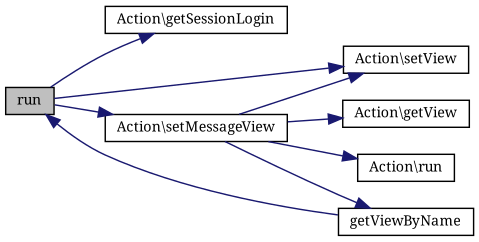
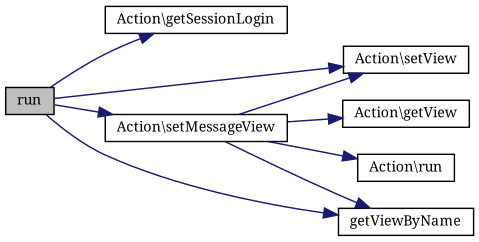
  digraph {
    rankdir=LR
    fontname="Noto Serif"
    node [color=black fillcolor=white fontname="Noto Serif" fontsize=10 shape=record style=filled]
    edge [color=midnightblue fontname="Noto Serif" fontsize=10 labelfontname=Helvetica labelfontsize=10 style=solid]
    n1 [fillcolor=grey75 fontcolor=black height=0.2 label=run width=0.4]
    n2 [height=0.2 label="Action\\getSessionLogin" width=0.4]
    n3 [height=0.2 label="Action\\setMessageView" width=0.4]
    n4 [height=0.2 label="Action\\setView" width=0.4]
    n5 [height=0.2 label=getViewByName width=0.4]
    n6 [height=0.2 label="Action\\getView" width=0.4]
    n7 [height=0.2 label="Action\\run" width=0.4]
    n1 -> n2
    n1 -> n3
    n1 -> n4
-   n5 -> n1
+   n1 -> n5
    n3 -> n4
    n3 -> n5
    n3 -> n6
    n3 -> n7
  }
